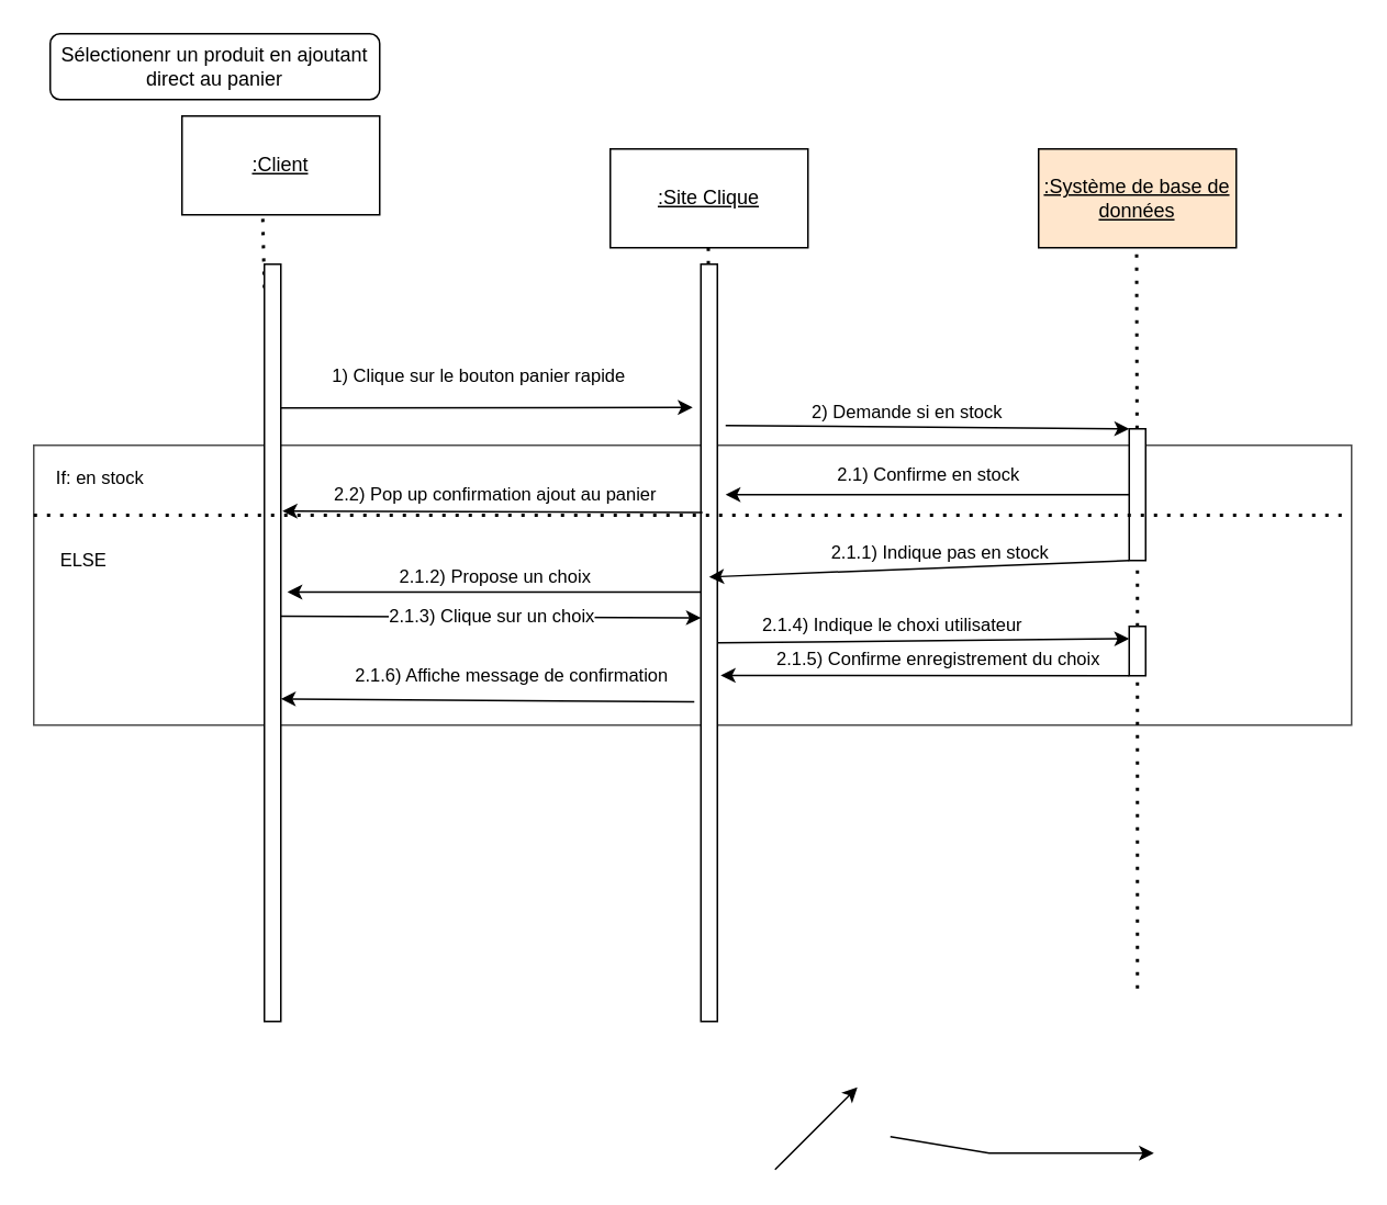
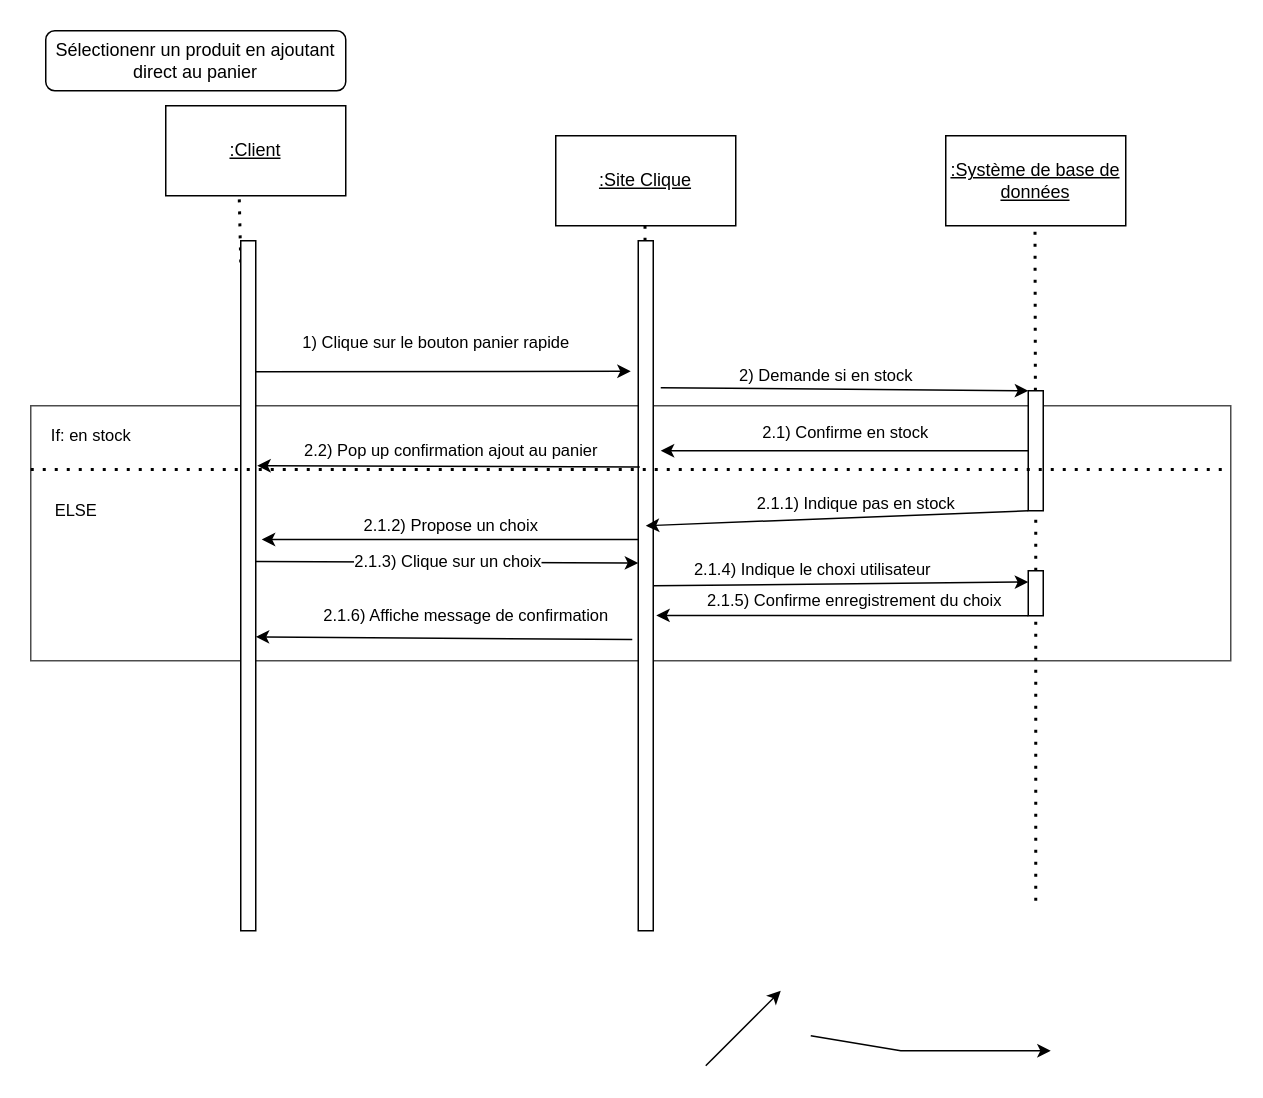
  <mxCell id="0" />
  <mxCell id="1" parent="0" />
  <mxCell id="2" value="" style="rounded=0;whiteSpace=wrap;html=1;align=left;opacity=70;" vertex="1" parent="1"><mxGeometry x="20" y="270" width="800" height="170" as="geometry" /></mxCell>
  <mxCell id="3" value="&lt;u&gt;:Client&lt;/u&gt;" style="rounded=0;whiteSpace=wrap;html=1;" vertex="1" parent="1"><mxGeometry x="110" y="70" width="120" height="60" as="geometry" /></mxCell>
  <mxCell id="4" value="&lt;u&gt;:Site Clique&lt;/u&gt;" style="rounded=0;whiteSpace=wrap;html=1;" vertex="1" parent="1"><mxGeometry x="370" y="90" width="120" height="60" as="geometry" /></mxCell>
- <mxCell id="5" value="&lt;u&gt;:Système de base de données&lt;/u&gt;" style="rounded=0;whiteSpace=wrap;html=1;fillColor=#ffe6cc;" vertex="1" parent="1"><mxGeometry x="630" y="90" width="120" height="60" as="geometry" /></mxCell>
+ <mxCell id="5" value="&lt;u&gt;:Système de base de données&lt;/u&gt;" style="rounded=0;whiteSpace=wrap;html=1;" vertex="1" parent="1"><mxGeometry x="630" y="90" width="120" height="60" as="geometry" /></mxCell>
  <mxCell id="6" value="Sélectionenr un produit en ajoutant direct au panier" style="rounded=1;whiteSpace=wrap;html=1;" vertex="1" parent="1"><mxGeometry x="30" y="20" width="200" height="40" as="geometry" /></mxCell>
  <mxCell id="7" value="" style="endArrow=none;dashed=1;html=1;dashPattern=1 3;strokeWidth=2;rounded=0;entryX=0.408;entryY=0.993;entryDx=0;entryDy=0;entryPerimeter=0;" edge="1" parent="1" source="10" target="3"><mxGeometry width="50" height="50" relative="1" as="geometry"><mxPoint x="160" y="691.429" as="sourcePoint" /><mxPoint x="480" y="280" as="targetPoint" /></mxGeometry></mxCell>
  <mxCell id="8" value="" style="endArrow=none;dashed=1;html=1;dashPattern=1 3;strokeWidth=2;rounded=0;entryX=0.408;entryY=0.993;entryDx=0;entryDy=0;entryPerimeter=0;" edge="1" parent="1" source="12"><mxGeometry width="50" height="50" relative="1" as="geometry"><mxPoint x="430.5" y="691.429" as="sourcePoint" /><mxPoint x="429.5" y="150" as="targetPoint" /></mxGeometry></mxCell>
  <mxCell id="9" value="" style="endArrow=none;dashed=1;html=1;dashPattern=1 3;strokeWidth=2;rounded=0;entryX=0.408;entryY=0.993;entryDx=0;entryDy=0;entryPerimeter=0;" edge="1" parent="1"><mxGeometry width="50" height="50" relative="1" as="geometry"><mxPoint x="689.952" y="340" as="sourcePoint" /><mxPoint x="689.5" y="150" as="targetPoint" /></mxGeometry></mxCell>
  <mxCell id="10" value="" style="rounded=0;whiteSpace=wrap;html=1;" vertex="1" parent="1"><mxGeometry x="160" y="160" width="10" height="460" as="geometry" /></mxCell>
  <mxCell id="11" value="1) Clique sur le bouton panier rapide" style="endArrow=classic;html=1;rounded=0;exitX=0.971;exitY=0.19;exitDx=0;exitDy=0;exitPerimeter=0;" edge="1" parent="1" source="10"><mxGeometry x="-0.04" y="19" width="50" height="50" relative="1" as="geometry"><mxPoint x="430" y="310" as="sourcePoint" /><mxPoint x="420" y="247" as="targetPoint" /><mxPoint as="offset" /></mxGeometry></mxCell>
  <mxCell id="12" value="" style="rounded=0;whiteSpace=wrap;html=1;" vertex="1" parent="1"><mxGeometry x="425" y="160" width="10" height="460" as="geometry" /></mxCell>
  <mxCell id="13" value="" style="rounded=0;whiteSpace=wrap;html=1;" vertex="1" parent="1"><mxGeometry x="685" y="260" width="10" height="80" as="geometry" /></mxCell>
  <mxCell id="14" value="" style="endArrow=classic;html=1;rounded=0;entryX=0;entryY=0;entryDx=0;entryDy=0;exitX=1.5;exitY=0.213;exitDx=0;exitDy=0;exitPerimeter=0;" edge="1" parent="1" source="12" target="13"><mxGeometry width="50" height="50" relative="1" as="geometry"><mxPoint x="390" y="350" as="sourcePoint" /><mxPoint x="680" y="250" as="targetPoint" /></mxGeometry></mxCell>
  <mxCell id="15" value="2) Demande si en stock" style="edgeLabel;html=1;align=center;verticalAlign=middle;resizable=0;points=[];" vertex="1" connectable="0" parent="14"><mxGeometry x="-0.216" relative="1" as="geometry"><mxPoint x="14" y="-9" as="offset" /></mxGeometry></mxCell>
  <mxCell id="16" value="If: en stock" style="endArrow=classic;html=1;rounded=0;" edge="1" parent="1"><mxGeometry x="-1" y="625" width="50" height="50" relative="1" as="geometry"><mxPoint x="540" y="690" as="sourcePoint" /><mxPoint x="700" y="700" as="targetPoint" /><Array as="points"><mxPoint x="600" y="700" /></Array><mxPoint x="-583" y="216" as="offset" /></mxGeometry></mxCell>
  <mxCell id="17" value="2.1) Confirme en stock" style="endArrow=classic;html=1;rounded=0;exitX=0;exitY=0.5;exitDx=0;exitDy=0;" edge="1" parent="1" source="13"><mxGeometry x="-0.005" y="-12" width="50" height="50" relative="1" as="geometry"><mxPoint x="390" y="350" as="sourcePoint" /><mxPoint x="440" y="300" as="targetPoint" /><mxPoint as="offset" /></mxGeometry></mxCell>
  <mxCell id="18" value="2.2) Pop up confirmation ajout au panier" style="endArrow=classic;html=1;rounded=0;entryX=1.1;entryY=0.326;entryDx=0;entryDy=0;entryPerimeter=0;exitX=0.1;exitY=0.328;exitDx=0;exitDy=0;exitPerimeter=0;" edge="1" parent="1" source="12" target="10"><mxGeometry x="-0.011" y="-10" width="50" height="50" relative="1" as="geometry"><mxPoint x="390" y="350" as="sourcePoint" /><mxPoint x="440" y="300" as="targetPoint" /><mxPoint as="offset" /></mxGeometry></mxCell>
  <mxCell id="19" value="" style="endArrow=none;dashed=1;html=1;dashPattern=1 3;strokeWidth=2;rounded=0;entryX=1;entryY=0.25;entryDx=0;entryDy=0;exitX=0;exitY=0.25;exitDx=0;exitDy=0;" edge="1" parent="1" source="2" target="2"><mxGeometry width="50" height="50" relative="1" as="geometry"><mxPoint x="390" y="350" as="sourcePoint" /><mxPoint x="440" y="300" as="targetPoint" /><Array as="points" /></mxGeometry></mxCell>
  <mxCell id="20" value="ELSE" style="endArrow=classic;html=1;rounded=0;" edge="1" parent="1"><mxGeometry x="-1" y="560" width="50" height="50" relative="1" as="geometry"><mxPoint x="470" y="710" as="sourcePoint" /><mxPoint x="520" y="660" as="targetPoint" /><mxPoint x="-24" y="26" as="offset" /></mxGeometry></mxCell>
  <mxCell id="21" value="" style="endArrow=none;dashed=1;html=1;dashPattern=1 3;strokeWidth=2;rounded=0;" edge="1" parent="1" source="26" target="13"><mxGeometry width="50" height="50" relative="1" as="geometry"><mxPoint x="690" y="600" as="sourcePoint" /><mxPoint x="689.08" y="379.72" as="targetPoint" /></mxGeometry></mxCell>
  <mxCell id="22" value="2.1.1) Indique pas en stock" style="endArrow=classic;html=1;rounded=0;exitX=0;exitY=0;exitDx=0;exitDy=0;" edge="1" parent="1"><mxGeometry x="-0.098" y="-10" width="50" height="50" relative="1" as="geometry"><mxPoint x="685" y="340" as="sourcePoint" /><mxPoint x="430" y="350" as="targetPoint" /><mxPoint as="offset" /></mxGeometry></mxCell>
  <mxCell id="23" value="2.1.2) Propose un choix" style="endArrow=classic;html=1;rounded=0;exitX=0;exitY=0.433;exitDx=0;exitDy=0;exitPerimeter=0;entryX=1.4;entryY=0.433;entryDx=0;entryDy=0;entryPerimeter=0;" edge="1" parent="1" source="12" target="10"><mxGeometry x="-0.004" y="-9" width="50" height="50" relative="1" as="geometry"><mxPoint x="390" y="350" as="sourcePoint" /><mxPoint x="440" y="300" as="targetPoint" /><mxPoint as="offset" /></mxGeometry></mxCell>
  <mxCell id="24" value="2.1.3) Clique sur un choix" style="endArrow=classic;html=1;rounded=0;entryX=0;entryY=0.467;entryDx=0;entryDy=0;entryPerimeter=0;exitX=1;exitY=0.465;exitDx=0;exitDy=0;exitPerimeter=0;" edge="1" parent="1" source="10" target="12"><mxGeometry width="50" height="50" relative="1" as="geometry"><mxPoint x="390" y="350" as="sourcePoint" /><mxPoint x="440" y="300" as="targetPoint" /></mxGeometry></mxCell>
  <mxCell id="25" value="" style="endArrow=none;dashed=1;html=1;dashPattern=1 3;strokeWidth=2;rounded=0;" edge="1" parent="1" target="26"><mxGeometry width="50" height="50" relative="1" as="geometry"><mxPoint x="690" y="600" as="sourcePoint" /><mxPoint x="690" y="340" as="targetPoint" /></mxGeometry></mxCell>
  <mxCell id="26" value="" style="rounded=0;whiteSpace=wrap;html=1;" vertex="1" parent="1"><mxGeometry x="685" y="380" width="10" height="30" as="geometry" /></mxCell>
  <mxCell id="27" value="" style="endArrow=classic;html=1;rounded=0;entryX=0;entryY=0.25;entryDx=0;entryDy=0;exitX=1;exitY=0.5;exitDx=0;exitDy=0;" edge="1" parent="1" source="12" target="26"><mxGeometry width="50" height="50" relative="1" as="geometry"><mxPoint x="390" y="350" as="sourcePoint" /><mxPoint x="440" y="300" as="targetPoint" /></mxGeometry></mxCell>
  <mxCell id="28" value="2.1.4) Indique le choxi utilisateur" style="edgeLabel;html=1;align=center;verticalAlign=middle;resizable=0;points=[];" vertex="1" connectable="0" parent="27"><mxGeometry x="-0.448" y="-1" relative="1" as="geometry"><mxPoint x="36" y="-12" as="offset" /></mxGeometry></mxCell>
  <mxCell id="29" value="2.1.5) Confirme enregistrement du choix" style="endArrow=classic;html=1;rounded=0;exitX=0;exitY=1;exitDx=0;exitDy=0;entryX=1.2;entryY=0.543;entryDx=0;entryDy=0;entryPerimeter=0;" edge="1" parent="1" source="26" target="12"><mxGeometry x="-0.061" y="-10" width="50" height="50" relative="1" as="geometry"><mxPoint x="390" y="350" as="sourcePoint" /><mxPoint x="440" y="410" as="targetPoint" /><mxPoint as="offset" /></mxGeometry></mxCell>
  <mxCell id="30" value="2.1.6) Affiche message de confirmation" style="endArrow=classic;html=1;rounded=0;exitX=-0.4;exitY=0.578;exitDx=0;exitDy=0;exitPerimeter=0;entryX=1;entryY=0.574;entryDx=0;entryDy=0;entryPerimeter=0;" edge="1" parent="1" source="12" target="10"><mxGeometry x="-0.115" y="-15" width="50" height="50" relative="1" as="geometry"><mxPoint x="390" y="350" as="sourcePoint" /><mxPoint x="440" y="300" as="targetPoint" /><mxPoint as="offset" /></mxGeometry></mxCell>
